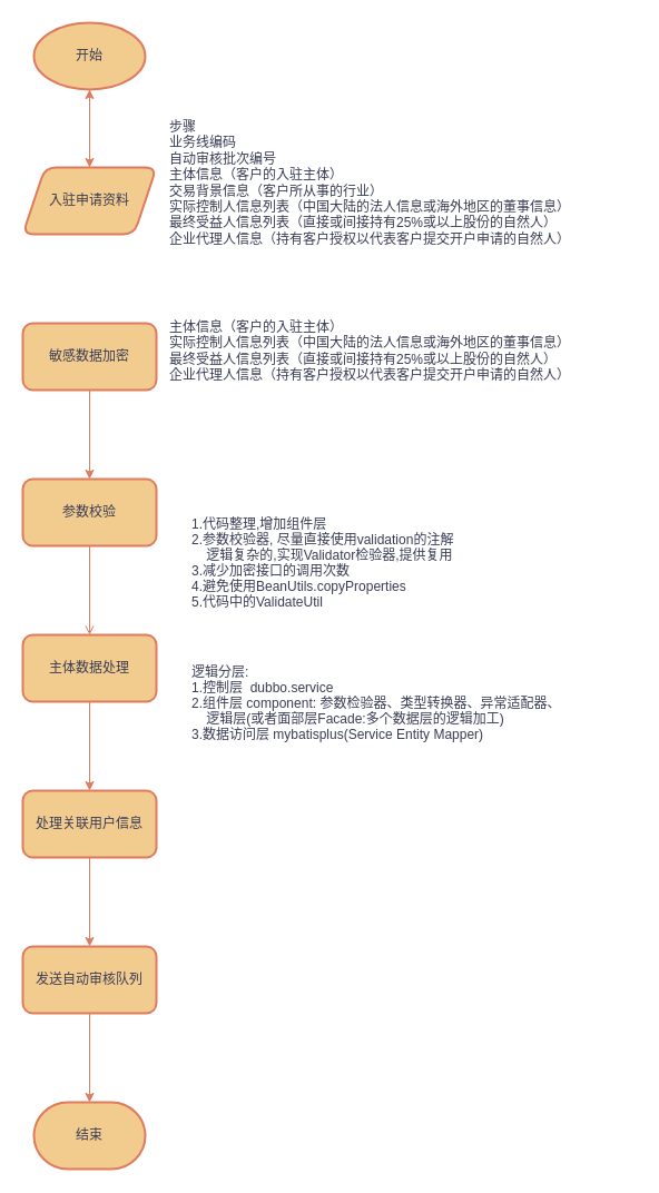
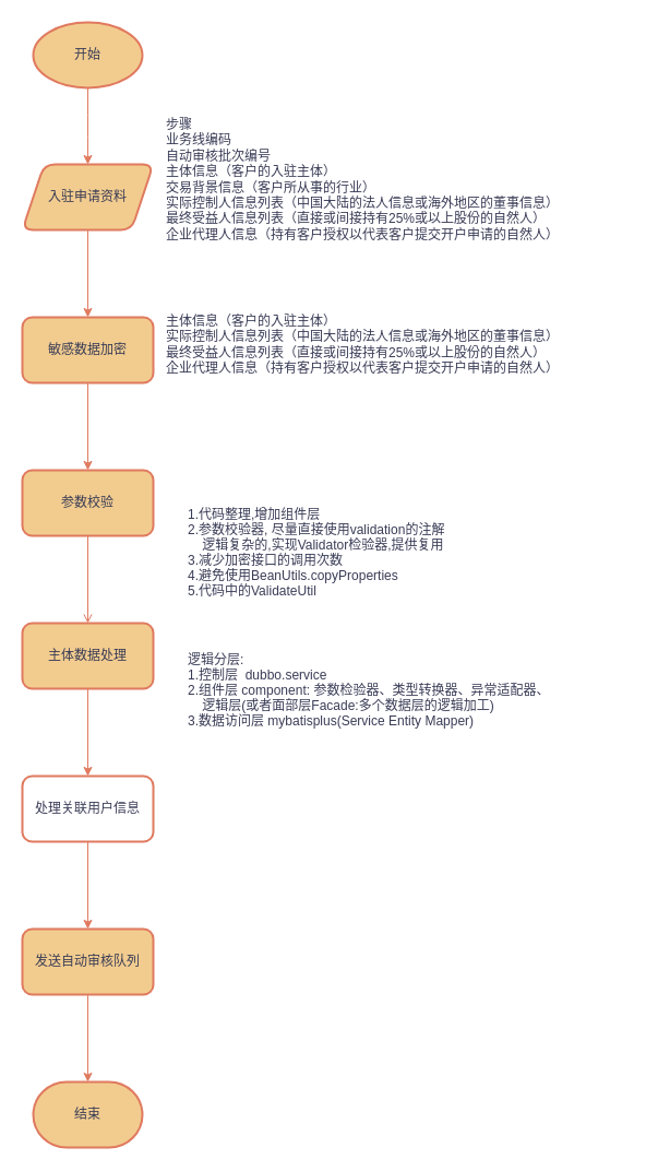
  <mxCell id="0" />
  <mxCell id="1" parent="0" />
  <mxCell id="2" value="" style="edgeStyle=orthogonalEdgeStyle;rounded=1;orthogonalLoop=1;jettySize=auto;html=1;labelBackgroundColor=none;fontColor=default;strokeColor=#E07A5F;" parent="1" source="3" edge="1"><mxGeometry relative="1" as="geometry"><mxPoint x="80" y="150" as="targetPoint" /></mxGeometry></mxCell>
  <mxCell id="3" value="开始" style="strokeWidth=2;html=1;shape=mxgraph.flowchart.start_1;whiteSpace=wrap;rounded=1;labelBackgroundColor=none;fillColor=#F2CC8F;strokeColor=#E07A5F;fontColor=#393C56;" parent="1" vertex="1"><mxGeometry x="30" y="20" width="100" height="60" as="geometry" /></mxCell>
  <mxCell id="4" value="步骤&#10;业务线编码&#10;自动审核批次编号&#10;主体信息（客户的入驻主体）&#10;交易背景信息（客户所从事的行业）&#10;实际控制人信息列表（中国大陆的法人信息或海外地区的董事信息）&#10;最终受益人信息列表（直接或间接持有25%或以上股份的自然人）&#10;企业代理人信息（持有客户授权以代表客户提交开户申请的自然人）" style="text;whiteSpace=wrap;rounded=1;labelBackgroundColor=none;fontColor=#393C56;" parent="1" vertex="1"><mxGeometry x="150" y="100" width="390" height="140" as="geometry" /></mxCell>
  <mxCell id="5" value="" style="edgeStyle=orthogonalEdgeStyle;rounded=1;orthogonalLoop=1;jettySize=auto;html=1;labelBackgroundColor=none;fontColor=default;strokeColor=#E07A5F;" parent="1" source="6" target="9" edge="1"><mxGeometry relative="1" as="geometry" /></mxCell>
  <mxCell id="6" value="敏感数据加密" style="whiteSpace=wrap;html=1;strokeWidth=2;rounded=1;labelBackgroundColor=none;fillColor=#F2CC8F;strokeColor=#E07A5F;fontColor=#393C56;" parent="1" vertex="1"><mxGeometry x="20" y="290" width="120" height="60" as="geometry" /></mxCell>
  <mxCell id="7" value="主体信息（客户的入驻主体）&#10;实际控制人信息列表（中国大陆的法人信息或海外地区的董事信息）&#10;最终受益人信息列表（直接或间接持有25%或以上股份的自然人）&#10;企业代理人信息（持有客户授权以代表客户提交开户申请的自然人）" style="text;whiteSpace=wrap;rounded=1;labelBackgroundColor=none;fontColor=#393C56;" parent="1" vertex="1"><mxGeometry x="150" y="280" width="390" height="100" as="geometry" /></mxCell>
  <mxCell id="8" value="" style="edgeStyle=orthogonalEdgeStyle;rounded=1;orthogonalLoop=1;jettySize=auto;html=1;labelBackgroundColor=none;fontColor=default;strokeColor=#E07A5F;endArrow=open;" parent="1" source="9" target="11" edge="1"><mxGeometry relative="1" as="geometry" /></mxCell>
  <mxCell id="9" value="参数校验" style="whiteSpace=wrap;html=1;strokeWidth=2;rounded=1;labelBackgroundColor=none;fillColor=#F2CC8F;strokeColor=#E07A5F;fontColor=#393C56;" parent="1" vertex="1"><mxGeometry x="20" y="430" width="120" height="60" as="geometry" /></mxCell>
  <mxCell id="10" value="" style="edgeStyle=orthogonalEdgeStyle;rounded=1;orthogonalLoop=1;jettySize=auto;html=1;labelBackgroundColor=none;fontColor=default;strokeColor=#E07A5F;" parent="1" source="11" target="13" edge="1"><mxGeometry relative="1" as="geometry" /></mxCell>
  <mxCell id="11" value="主体数据处理" style="whiteSpace=wrap;html=1;strokeWidth=2;rounded=1;labelBackgroundColor=none;fillColor=#F2CC8F;strokeColor=#E07A5F;fontColor=#393C56;" parent="1" vertex="1"><mxGeometry x="20" y="570" width="120" height="60" as="geometry" /></mxCell>
  <mxCell id="12" value="" style="edgeStyle=orthogonalEdgeStyle;rounded=1;orthogonalLoop=1;jettySize=auto;html=1;labelBackgroundColor=none;fontColor=default;strokeColor=#E07A5F;" parent="1" source="13" target="16" edge="1"><mxGeometry relative="1" as="geometry" /></mxCell>
- <mxCell id="13" value="处理关联用户信息" style="whiteSpace=wrap;html=1;strokeWidth=2;rounded=1;labelBackgroundColor=none;fillColor=#F2CC8F;strokeColor=#E07A5F;fontColor=#393C56;" parent="1" vertex="1"><mxGeometry x="20" y="710" width="120" height="60" as="geometry" /></mxCell>
- <mxCell id="14" style="edgeStyle=orthogonalEdgeStyle;rounded=1;orthogonalLoop=1;jettySize=auto;html=1;labelBackgroundColor=none;fontColor=default;strokeColor=#E07A5F;" parent="1" source="15" target="3" edge="1"><mxGeometry relative="1" as="geometry" /></mxCell>
+ <mxCell id="13" value="处理关联用户信息" style="whiteSpace=wrap;html=1;strokeWidth=2;rounded=1;labelBackgroundColor=none;fillColor=#ffffff;strokeColor=#E07A5F;fontColor=#393C56;" parent="1" vertex="1"><mxGeometry x="20" y="710" width="120" height="60" as="geometry" /></mxCell>
+ <mxCell id="14" style="edgeStyle=orthogonalEdgeStyle;rounded=1;orthogonalLoop=1;jettySize=auto;html=1;labelBackgroundColor=none;fontColor=default;strokeColor=#E07A5F;" parent="1" source="15" target="6" edge="1"><mxGeometry relative="1" as="geometry" /></mxCell>
  <mxCell id="15" value="入驻申请资料" style="shape=parallelogram;perimeter=parallelogramPerimeter;whiteSpace=wrap;html=1;fixedSize=1;strokeWidth=2;rounded=1;labelBackgroundColor=none;fillColor=#F2CC8F;strokeColor=#E07A5F;fontColor=#393C56;" parent="1" vertex="1"><mxGeometry x="20" y="150" width="120" height="60" as="geometry" /></mxCell>
  <mxCell id="16" value="发送自动审核队列" style="whiteSpace=wrap;html=1;strokeWidth=2;rounded=1;labelBackgroundColor=none;fillColor=#F2CC8F;strokeColor=#E07A5F;fontColor=#393C56;" parent="1" vertex="1"><mxGeometry x="20" y="850" width="120" height="60" as="geometry" /></mxCell>
  <mxCell id="17" value="结束" style="strokeWidth=2;html=1;shape=mxgraph.flowchart.terminator;whiteSpace=wrap;rounded=1;labelBackgroundColor=none;fillColor=#F2CC8F;strokeColor=#E07A5F;fontColor=#393C56;" parent="1" vertex="1"><mxGeometry x="30" y="990" width="100" height="60" as="geometry" /></mxCell>
  <mxCell id="18" style="edgeStyle=orthogonalEdgeStyle;rounded=1;orthogonalLoop=1;jettySize=auto;html=1;entryX=0.5;entryY=0;entryDx=0;entryDy=0;entryPerimeter=0;labelBackgroundColor=none;fontColor=default;strokeColor=#E07A5F;" parent="1" source="16" target="17" edge="1"><mxGeometry relative="1" as="geometry" /></mxCell>
  <mxCell id="19" value="1.代码整理,增加组件层&#10;2.参数校验器, 尽量直接使用validation的注解&#10;    逻辑复杂的,实现Validator检验器,提供复用&#10;3.减少加密接口的调用次数&#10;4.避免使用BeanUtils.copyProperties&#10;5.代码中的ValidateUtil" style="group;container=0;align=left;rounded=1;labelBackgroundColor=none;fontColor=#393C56;" parent="1" vertex="1" connectable="0"><mxGeometry x="170" y="457" width="400" height="93" as="geometry" /></mxCell>
  <mxCell id="20" value="逻辑分层:&#10;1.控制层  dubbo.service&#10;2.组件层 component: 参数检验器、类型转换器、异常适配器、&#10;    逻辑层(或者面部层Facade:多个数据层的逻辑加工)&#10;3.数据访问层 mybatisplus(Service Entity Mapper)" style="group;container=0;align=left;rounded=1;labelBackgroundColor=none;fontColor=#393C56;" parent="1" vertex="1" connectable="0"><mxGeometry x="170" y="590" width="400" height="80" as="geometry" /></mxCell>
